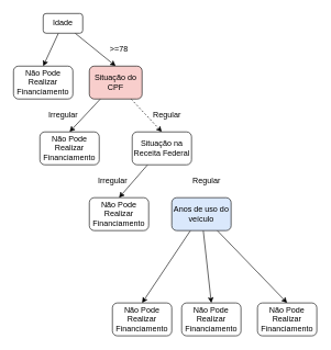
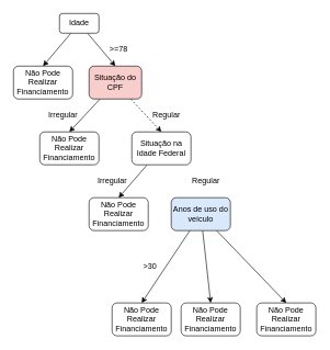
  <mxCell id="0" />
  <mxCell id="1" parent="0" />
  <mxCell id="2" style="edgeStyle=none;html=1;entryX=0.5;entryY=0;entryDx=0;entryDy=0;" edge="1" parent="1" source="4" target="5"><mxGeometry relative="1" as="geometry" /></mxCell>
  <mxCell id="3" style="edgeStyle=none;html=1;entryX=0.5;entryY=0;entryDx=0;entryDy=0;" edge="1" parent="1" source="4" target="8"><mxGeometry relative="1" as="geometry" /></mxCell>
- <mxCell id="4" value="Idade" style="rounded=1;whiteSpace=wrap;html=1;" vertex="1" parent="1"><mxGeometry x="65" y="20" width="60" height="30" as="geometry" /></mxCell>
+ <mxCell id="4" value="Idade" style="rounded=1;whiteSpace=wrap;html=1;" vertex="1" parent="1"><mxGeometry x="90" y="20" width="60" height="30" as="geometry" /></mxCell>
  <mxCell id="5" value="Não Pode Realizar Financiamento" style="rounded=1;whiteSpace=wrap;html=1;" vertex="1" parent="1"><mxGeometry x="20" y="100" width="90" height="50" as="geometry" /></mxCell>
  <mxCell id="6" style="edgeStyle=none;html=1;entryX=0.5;entryY=0;entryDx=0;entryDy=0;" edge="1" parent="1" source="8" target="10"><mxGeometry relative="1" as="geometry" /></mxCell>
  <mxCell id="7" style="edgeStyle=none;html=1;entryX=0.5;entryY=0;entryDx=0;entryDy=0;dashed=1;" edge="1" parent="1" source="8" target="13"><mxGeometry relative="1" as="geometry" /></mxCell>
  <mxCell id="8" value="Situação do CPF" style="rounded=1;whiteSpace=wrap;html=1;fillColor=#f8cecc;" vertex="1" parent="1"><mxGeometry x="135" y="100" width="80" height="50" as="geometry" /></mxCell>
  <mxCell id="9" value="&amp;gt;=78" style="text;html=1;strokeColor=none;fillColor=none;align=center;verticalAlign=middle;whiteSpace=wrap;rounded=0;" vertex="1" parent="1"><mxGeometry x="150" y="60" width="60" height="30" as="geometry" /></mxCell>
  <mxCell id="10" value="Não Pode Realizar Financiamento" style="rounded=1;whiteSpace=wrap;html=1;" vertex="1" parent="1"><mxGeometry x="60" y="200" width="90" height="50" as="geometry" /></mxCell>
  <mxCell id="11" value="Irregular" style="text;html=1;strokeColor=none;fillColor=none;align=right;verticalAlign=middle;whiteSpace=wrap;rounded=0;" vertex="1" parent="1"><mxGeometry x="60" y="160" width="60" height="30" as="geometry" /></mxCell>
  <mxCell id="12" style="edgeStyle=none;html=1;entryX=0.5;entryY=0;entryDx=0;entryDy=0;" edge="1" parent="1" source="13" target="15"><mxGeometry relative="1" as="geometry" /></mxCell>
- <mxCell id="13" value="Situação na Receita Federal" style="rounded=1;whiteSpace=wrap;html=1;" vertex="1" parent="1"><mxGeometry x="200" y="200" width="90" height="50" as="geometry" /></mxCell>
+ <mxCell id="13" value="Situação na Idade Federal" style="rounded=1;whiteSpace=wrap;html=1;" vertex="1" parent="1"><mxGeometry x="200" y="200" width="90" height="50" as="geometry" /></mxCell>
  <mxCell id="14" value="Regular" style="text;html=1;strokeColor=none;fillColor=none;align=left;verticalAlign=middle;whiteSpace=wrap;rounded=0;" vertex="1" parent="1"><mxGeometry x="230" y="160" width="60" height="30" as="geometry" /></mxCell>
  <mxCell id="15" value="Não Pode Realizar Financiamento" style="rounded=1;whiteSpace=wrap;html=1;" vertex="1" parent="1"><mxGeometry x="135" y="300" width="90" height="50" as="geometry" /></mxCell>
  <mxCell id="16" value="Irregular" style="text;html=1;strokeColor=none;fillColor=none;align=right;verticalAlign=middle;whiteSpace=wrap;rounded=0;" vertex="1" parent="1"><mxGeometry x="135" y="260" width="60" height="30" as="geometry" /></mxCell>
  <mxCell id="17" style="edgeStyle=none;html=1;entryX=0.5;entryY=0;entryDx=0;entryDy=0;" edge="1" parent="1" source="20" target="22"><mxGeometry relative="1" as="geometry" /></mxCell>
  <mxCell id="18" style="edgeStyle=none;html=1;entryX=0.5;entryY=0;entryDx=0;entryDy=0;" edge="1" parent="1" source="20" target="24"><mxGeometry relative="1" as="geometry" /></mxCell>
  <mxCell id="19" style="edgeStyle=none;html=1;entryX=0.5;entryY=0;entryDx=0;entryDy=0;" edge="1" parent="1" source="20" target="25"><mxGeometry relative="1" as="geometry" /></mxCell>
  <mxCell id="20" value="Anos de uso do veículo" style="rounded=1;whiteSpace=wrap;html=1;fillColor=#dae8fc;" vertex="1" parent="1"><mxGeometry x="260" y="300" width="90" height="50" as="geometry" /></mxCell>
  <mxCell id="21" value="Regular" style="text;html=1;strokeColor=none;fillColor=none;align=left;verticalAlign=middle;whiteSpace=wrap;rounded=0;" vertex="1" parent="1"><mxGeometry x="290" y="260" width="60" height="30" as="geometry" /></mxCell>
  <mxCell id="22" value="Não Pode Realizar Financiamento" style="rounded=1;whiteSpace=wrap;html=1;" vertex="1" parent="1"><mxGeometry x="170" y="460" width="90" height="50" as="geometry" /></mxCell>
+ <mxCell id="23" value="&amp;gt;30" style="text;html=1;strokeColor=none;fillColor=none;align=right;verticalAlign=middle;whiteSpace=wrap;rounded=0;" vertex="1" parent="1"><mxGeometry x="180" y="390" width="60" height="30" as="geometry" /></mxCell>
  <mxCell id="24" value="Não Pode Realizar Financiamento" style="rounded=1;whiteSpace=wrap;html=1;" vertex="1" parent="1"><mxGeometry x="275" y="460" width="90" height="50" as="geometry" /></mxCell>
  <mxCell id="25" value="Não Pode Realizar Financiamento" style="rounded=1;whiteSpace=wrap;html=1;" vertex="1" parent="1"><mxGeometry x="390" y="460" width="90" height="50" as="geometry" /></mxCell>
